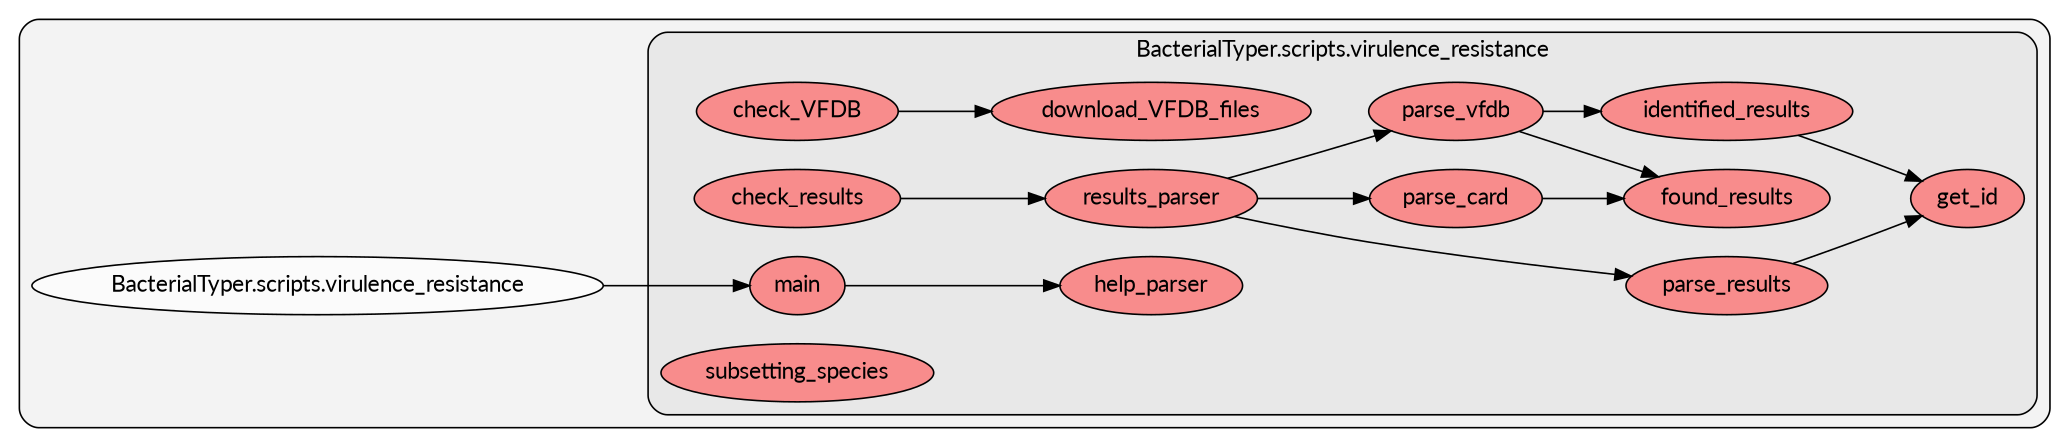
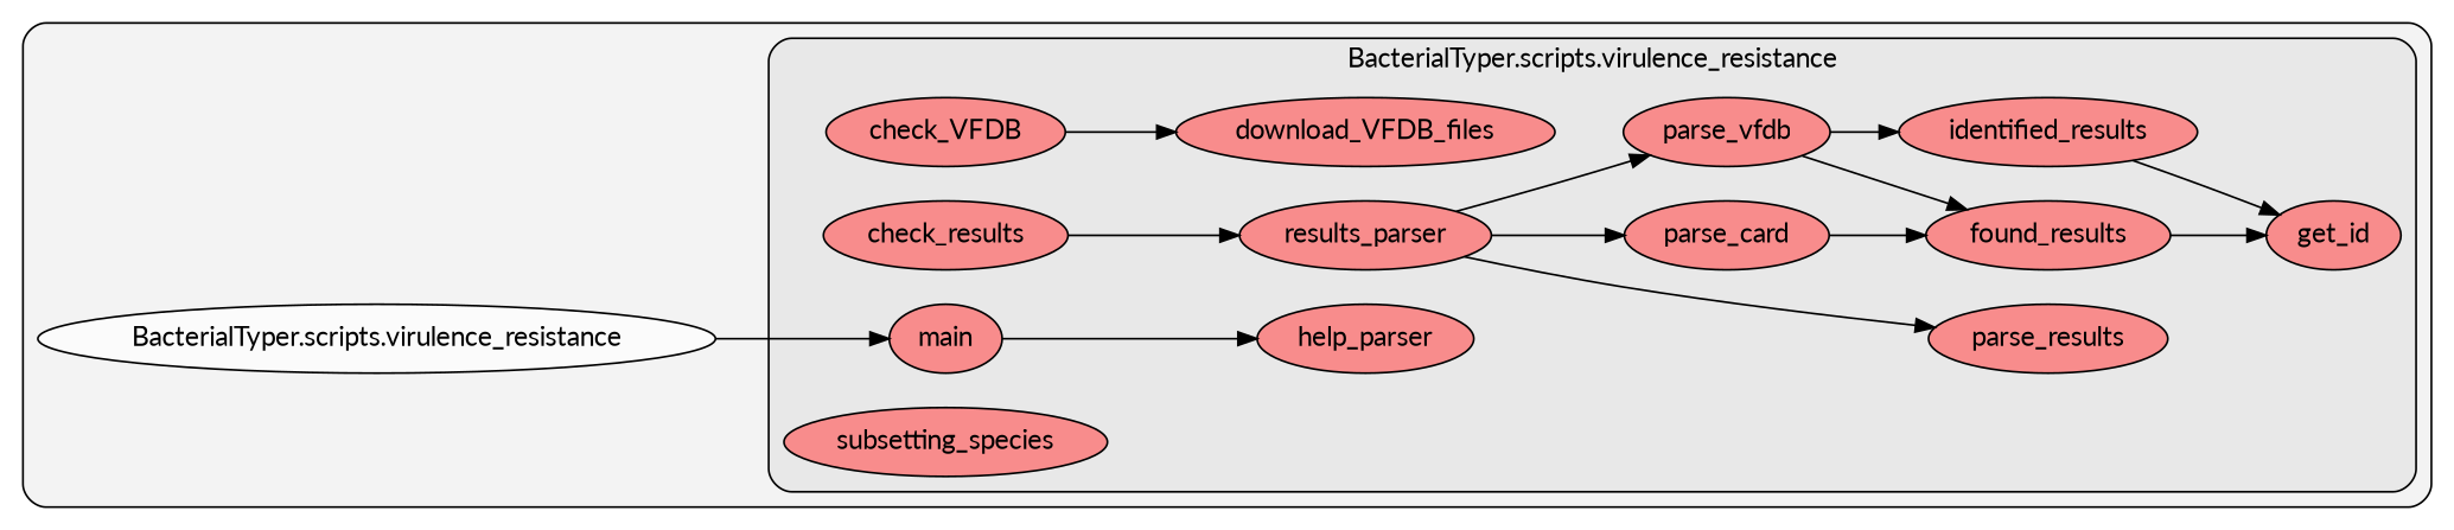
  digraph {
    clusterrank=local
    fontname=Lato
    rankdir=LR
    node [fillcolor="#ff6565b2" fontcolor="#000000" fontname=Lato group=0 style=filled]
    edge [color="#000000" fontname=Lato style=solid]
    n1 [label=check_VFDB]
    n2 [label=check_results]
    n3 [label=download_VFDB_files]
    n4 [label=found_results]
    n5 [label=get_id]
    n6 [label=help_parser]
    n7 [label=identified_results]
    n8 [label=main]
    n9 [label=parse_card]
    n10 [label=parse_results]
    n11 [label=parse_vfdb]
    n12 [label=results_parser]
    n13 [label=subsetting_species]
    n14 [fillcolor="#ffffffb2" label="BacterialTyper.scripts.virulence_resistance"]
    subgraph cluster_1 {
      fillcolor="#80808018"
      style="filled,rounded"
      n14
      subgraph cluster_2 {
        fillcolor="#80808018"
        label="BacterialTyper.scripts.virulence_resistance"
        style="filled,rounded"
        n1
        n2
        n3
        n4
        n5
        n6
        n7
        n8
        n9
        n10
        n11
        n12
        n13
      }
    }
    n1 -> n3
    n2 -> n12
-   n10 -> n5
+   n4 -> n5
    n7 -> n5
    n8 -> n6
    n9 -> n4
    n11 -> n4
    n11 -> n7
    n12 -> n9
    n12 -> n10
    n12 -> n11
    n14 -> n8
  }
